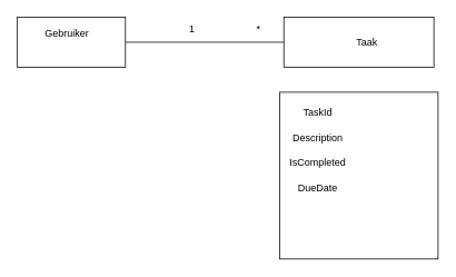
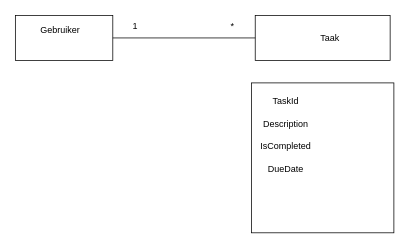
  <mxCell id="0" />
  <mxCell id="1" parent="0" />
  <mxCell id="2" value="" style="rounded=0;whiteSpace=wrap;html=1;" vertex="1" parent="1"><mxGeometry x="20" y="20" width="130" height="60" as="geometry" /></mxCell>
  <mxCell id="3" value="Gebruiker" style="text;html=1;align=center;verticalAlign=middle;whiteSpace=wrap;rounded=0;" vertex="1" parent="1"><mxGeometry x="50" y="25" width="60" height="30" as="geometry" /></mxCell>
  <mxCell id="4" value="" style="rounded=0;whiteSpace=wrap;html=1;" vertex="1" parent="1"><mxGeometry x="340" y="20" width="180" height="60" as="geometry" /></mxCell>
  <mxCell id="5" value="Taak" style="text;html=1;align=center;verticalAlign=middle;whiteSpace=wrap;rounded=0;" vertex="1" parent="1"><mxGeometry x="410" y="35" width="60" height="30" as="geometry" /></mxCell>
  <mxCell id="6" value="" style="rounded=0;whiteSpace=wrap;html=1;" vertex="1" parent="1"><mxGeometry x="335" y="110" width="190" height="200" as="geometry" /></mxCell>
  <mxCell id="7" value="TaskId" style="text;html=1;align=center;verticalAlign=middle;whiteSpace=wrap;rounded=0;" vertex="1" parent="1"><mxGeometry x="345" y="110" width="72" height="50" as="geometry" /></mxCell>
  <mxCell id="8" value="Description" style="text;html=1;align=center;verticalAlign=middle;whiteSpace=wrap;rounded=0;" vertex="1" parent="1"><mxGeometry x="345" y="140" width="72" height="50" as="geometry" /></mxCell>
  <mxCell id="9" value="IsCompleted" style="text;html=1;align=center;verticalAlign=middle;whiteSpace=wrap;rounded=0;" vertex="1" parent="1"><mxGeometry x="345" y="170" width="72" height="50" as="geometry" /></mxCell>
  <mxCell id="10" value="DueDate" style="text;html=1;align=center;verticalAlign=middle;whiteSpace=wrap;rounded=0;" vertex="1" parent="1"><mxGeometry x="345" y="200" width="72" height="50" as="geometry" /></mxCell>
  <mxCell id="11" value="" style="endArrow=none;html=1;rounded=0;entryX=0;entryY=0.5;entryDx=0;entryDy=0;exitX=1;exitY=0.5;exitDx=0;exitDy=0;" edge="1" parent="1" source="2" target="4"><mxGeometry width="50" height="50" relative="1" as="geometry"><mxPoint x="210" y="100" as="sourcePoint" /><mxPoint x="260" y="50" as="targetPoint" /></mxGeometry></mxCell>
- <mxCell id="12" value="1" style="text;html=1;align=center;verticalAlign=middle;whiteSpace=wrap;rounded=0;" vertex="1" parent="1"><mxGeometry x="200" y="20" width="60" height="30" as="geometry" /></mxCell>
+ <mxCell id="12" value="1" style="text;html=1;align=center;verticalAlign=middle;whiteSpace=wrap;rounded=0;" vertex="1" parent="1"><mxGeometry x="150" y="20" width="60" height="30" as="geometry" /></mxCell>
  <mxCell id="13" value="*" style="text;html=1;align=center;verticalAlign=middle;whiteSpace=wrap;rounded=0;" vertex="1" parent="1"><mxGeometry x="280" y="20" width="60" height="30" as="geometry" /></mxCell>
